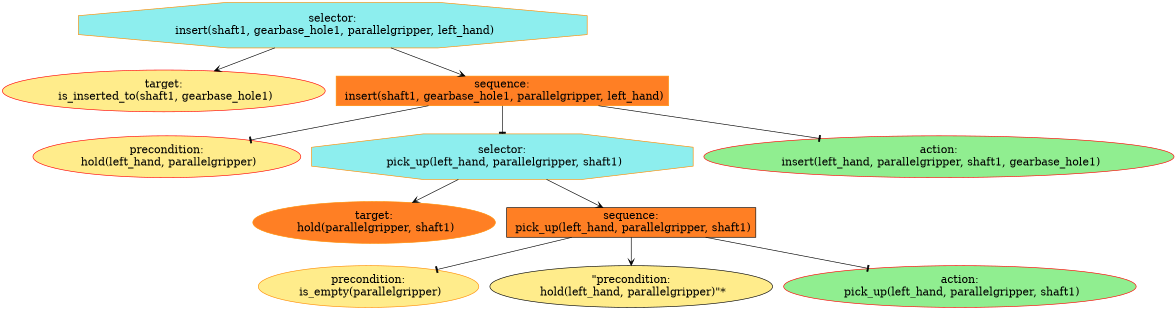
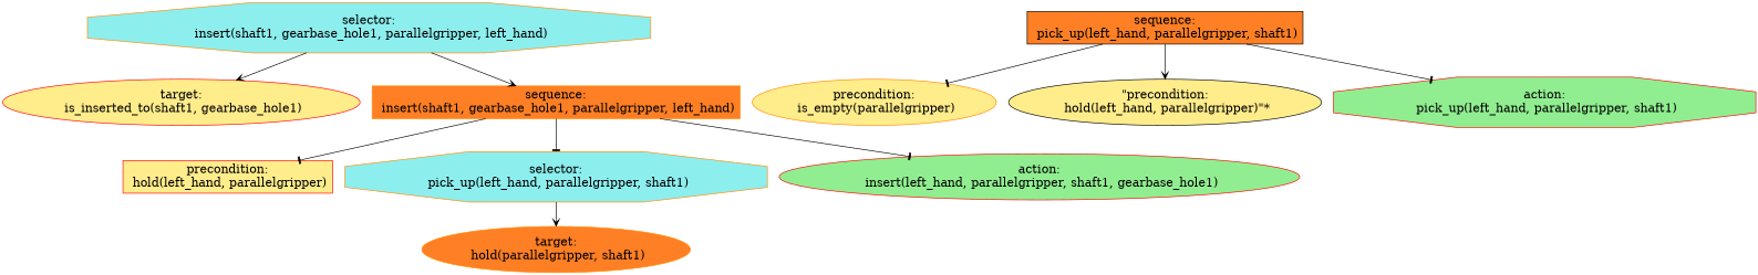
  digraph {
    fontname="times-roman"
    ordering=out
    node [color=darkorange fillcolor=lightgoldenrod1 fontcolor=black fontname="times-roman" fontsize=18 shape=ellipse style=filled]
    edge [arrowhead=vee fontname="times-roman"]
    n1 [fillcolor=darkslategray2 label="selector:\n insert(shaft1, gearbase_hole1, parallelgripper, left_hand)" shape=octagon]
    n2 [color=red label="target:\n is_inserted_to(shaft1, gearbase_hole1)"]
    n3 [fillcolor=chocolate1 label="sequence:\n insert(shaft1, gearbase_hole1, parallelgripper, left_hand)" shape=box]
-   n4 [color=red label="precondition:\n hold(left_hand, parallelgripper)"]
+   n4 [color=red label="precondition:\n hold(left_hand, parallelgripper)" shape=box]
    n5 [fillcolor=darkslategray2 label="selector:\n pick_up(left_hand, parallelgripper, shaft1)" shape=octagon]
    n6 [color=red fillcolor=lightgreen label="action:\n insert(left_hand, parallelgripper, shaft1, gearbase_hole1)"]
    n7 [fillcolor=chocolate1 label="target:\n hold(parallelgripper, shaft1)"]
    n8 [color=black fillcolor=chocolate1 label="sequence:\n pick_up(left_hand, parallelgripper, shaft1)" shape=box]
    n9 [label="precondition:\n is_empty(parallelgripper)"]
    n10 [color=black label="\"precondition:\n hold(left_hand, parallelgripper)\"*"]
-   n11 [color=red fillcolor=lightgreen label="action:\n pick_up(left_hand, parallelgripper, shaft1)"]
+   n11 [color=red fillcolor=lightgreen label="action:\n pick_up(left_hand, parallelgripper, shaft1)" shape=octagon]
    n1 -> n2
    n1 -> n3
    n3 -> n4 [arrowhead=tee]
    n3 -> n5 [arrowhead=tee]
    n3 -> n6 [arrowhead=tee]
    n5 -> n7
-   n5 -> n8
    n8 -> n9 [arrowhead=tee]
    n8 -> n10
    n8 -> n11 [arrowhead=tee]
  }
